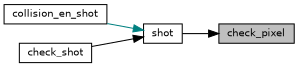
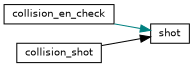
  digraph {
    rankdir=RL
    node [color=black fillcolor=white fontname=Helvetica fontsize=10 shape=record style=filled]
    edge [color=black dir=back fontname=Helvetica fontsize=10 labelfontname=Helvetica labelfontsize=10 style=solid]
-   n1 [fillcolor=grey75 fontcolor=black height=0.2 label=check_pixel width=0.4]
    n2 [height=0.2 label=shot width=0.4]
-   n3 [height=0.2 label=collision_en_shot width=0.4]
-   n4 [height=0.2 label=check_shot width=0.4]
-   n1 -> n2
+   n3 [height=0.2 label=collision_en_check width=0.4]
+   n4 [height=0.2 label=collision_shot width=0.4]
    n2 -> n3 [color=teal]
    n2 -> n4
  }
